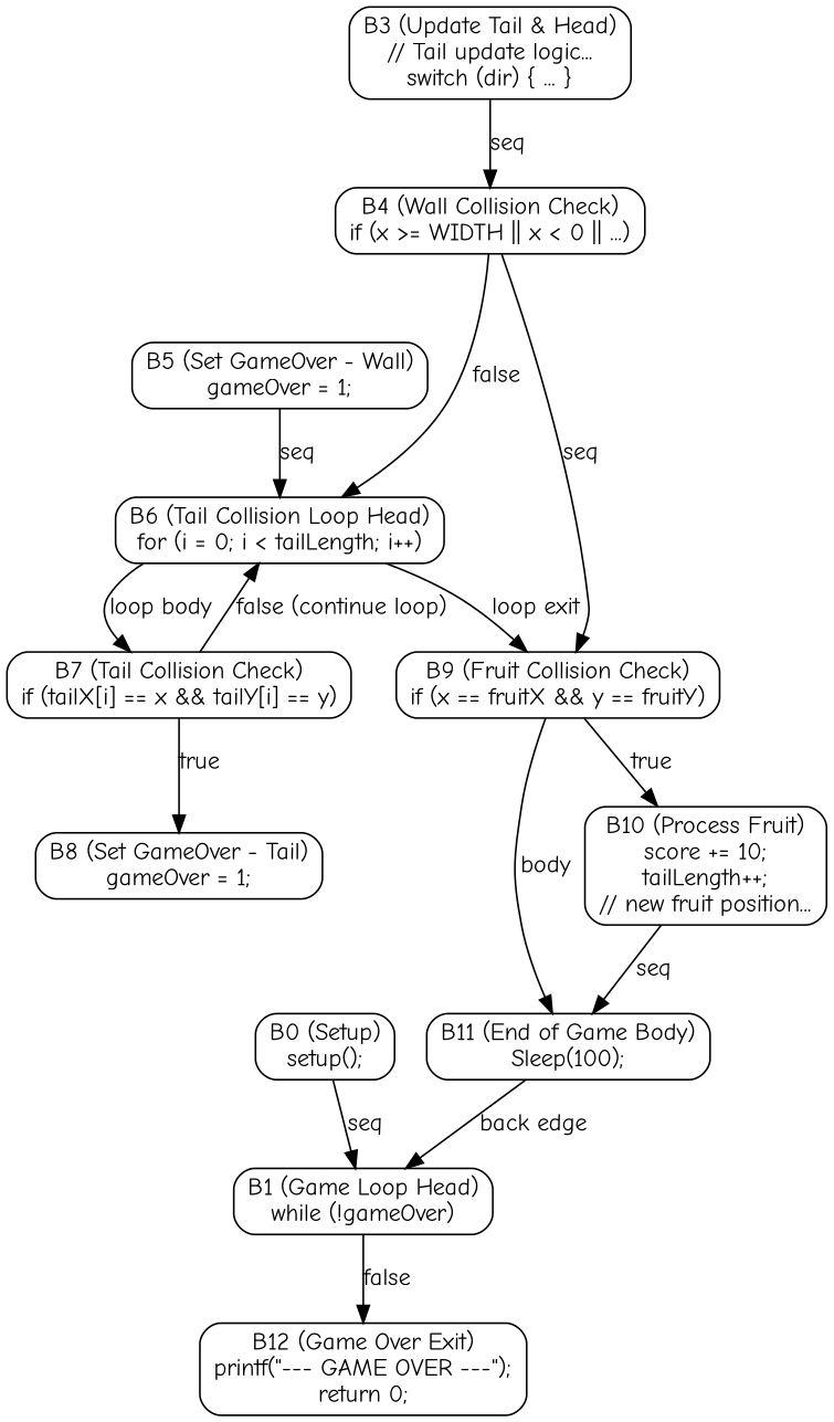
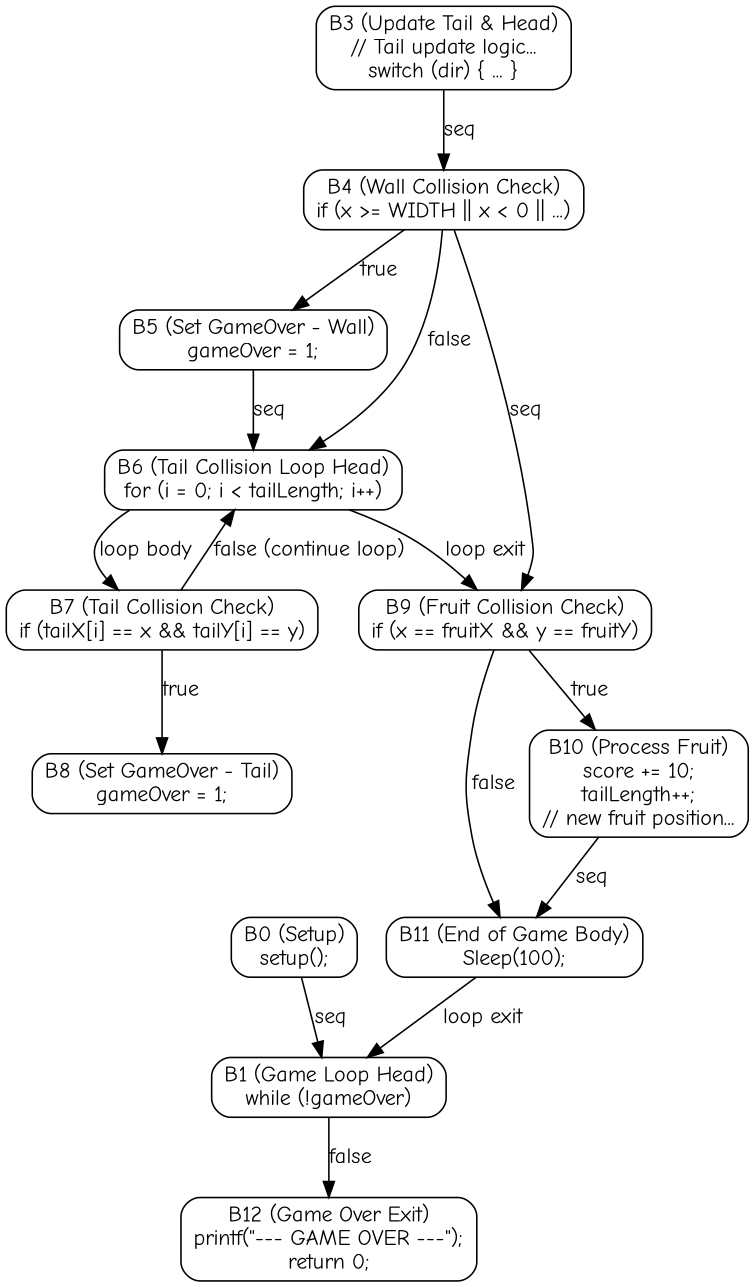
  digraph {
    fontname="Comic Neue"
    node [fontname="Comic Neue" shape=box style=rounded]
    edge [fontname="Comic Neue"]
    n1 [label="B0 (Setup)\nsetup();"]
    n2 [label="B1 (Game Loop Head)\nwhile (!gameOver)"]
    n3 [label="B12 (Game Over Exit)\nprintf(\"--- GAME OVER ---\");\nreturn 0;"]
    n4 [label="B3 (Update Tail & Head)\n// Tail update logic...\nswitch (dir) { ... }"]
    n5 [label="B4 (Wall Collision Check)\nif (x >= WIDTH || x < 0 || ...)"]
    n6 [label="B5 (Set GameOver - Wall)\ngameOver = 1;"]
    n7 [label="B6 (Tail Collision Loop Head)\nfor (i = 0; i < tailLength; i++)"]
    n8 [label="B9 (Fruit Collision Check)\nif (x == fruitX && y == fruitY)"]
    n9 [label="B7 (Tail Collision Check)\nif (tailX[i] == x && tailY[i] == y)"]
    n10 [label="B8 (Set GameOver - Tail)\ngameOver = 1;"]
    n11 [label="B10 (Process Fruit)\nscore += 10;\ntailLength++;\n// new fruit position..."]
    n12 [label="B11 (End of Game Body)\nSleep(100);"]
    n1 -> n2 [label=seq]
    n2 -> n3 [label=false]
    n4 -> n5 [label=seq]
+   n5 -> n6 [label=true]
    n5 -> n7 [label=false]
    n5 -> n8 [label=seq]
    n6 -> n7 [label=seq]
    n7 -> n8 [label="loop exit"]
    n7 -> n9 [label="loop body"]
    n8 -> n11 [label=true]
-   n8 -> n12 [label=body]
+   n8 -> n12 [label=false]
    n9 -> n7 [label="false (continue loop)"]
    n9 -> n10 [label=true]
    n11 -> n12 [label=seq]
-   n12 -> n2 [label="back edge"]
+   n12 -> n2 [label="loop exit"]
  }
